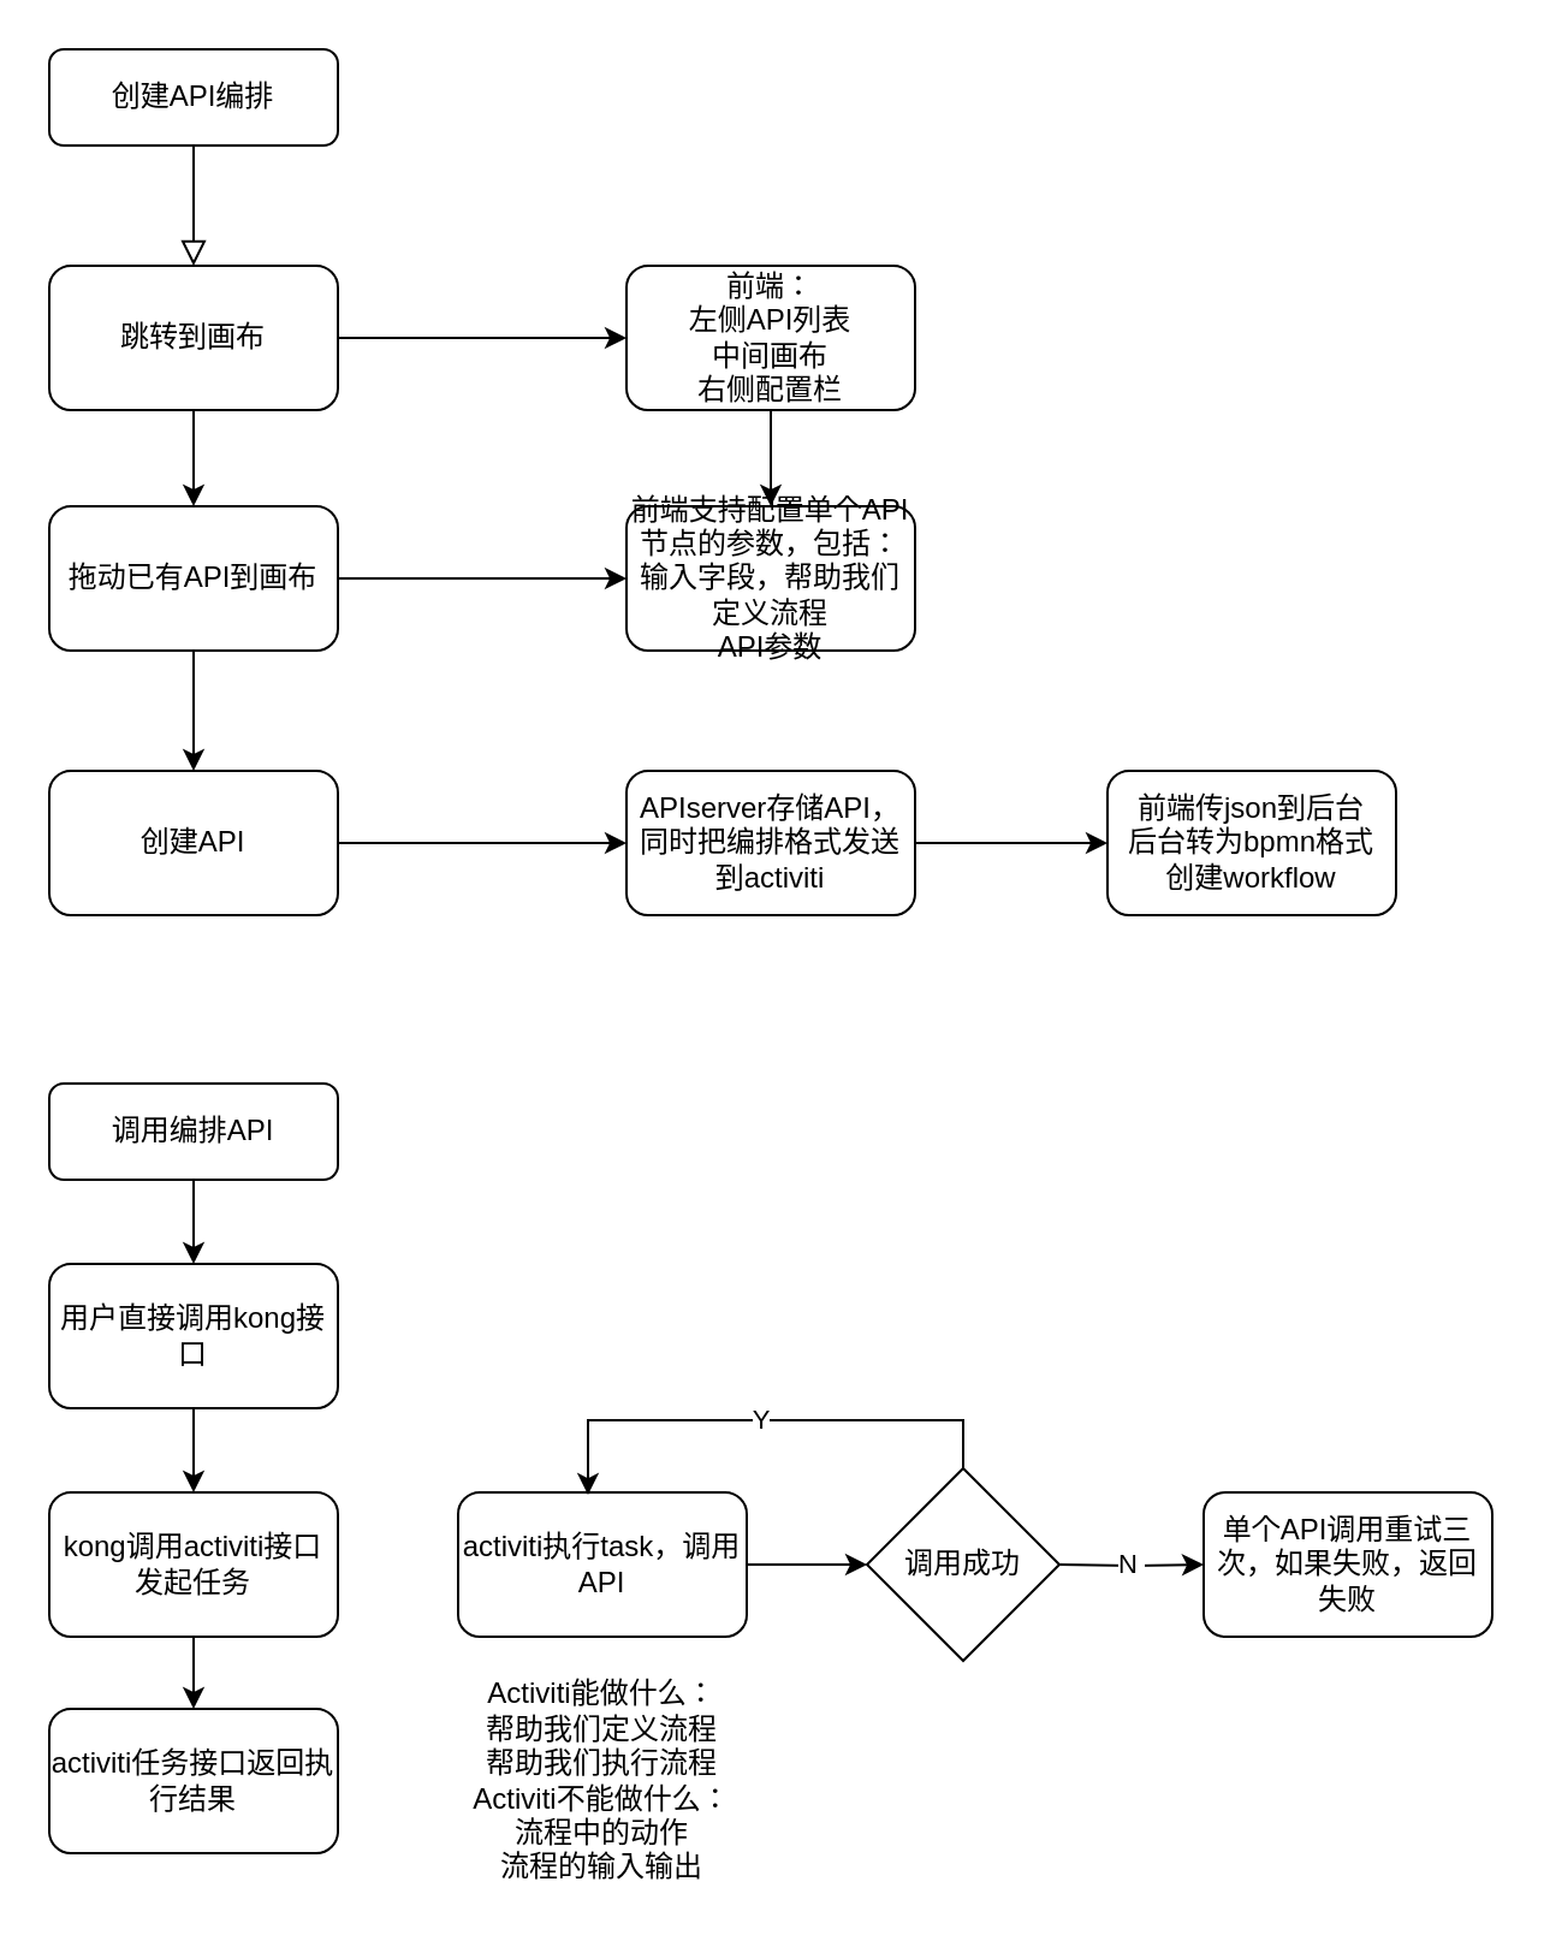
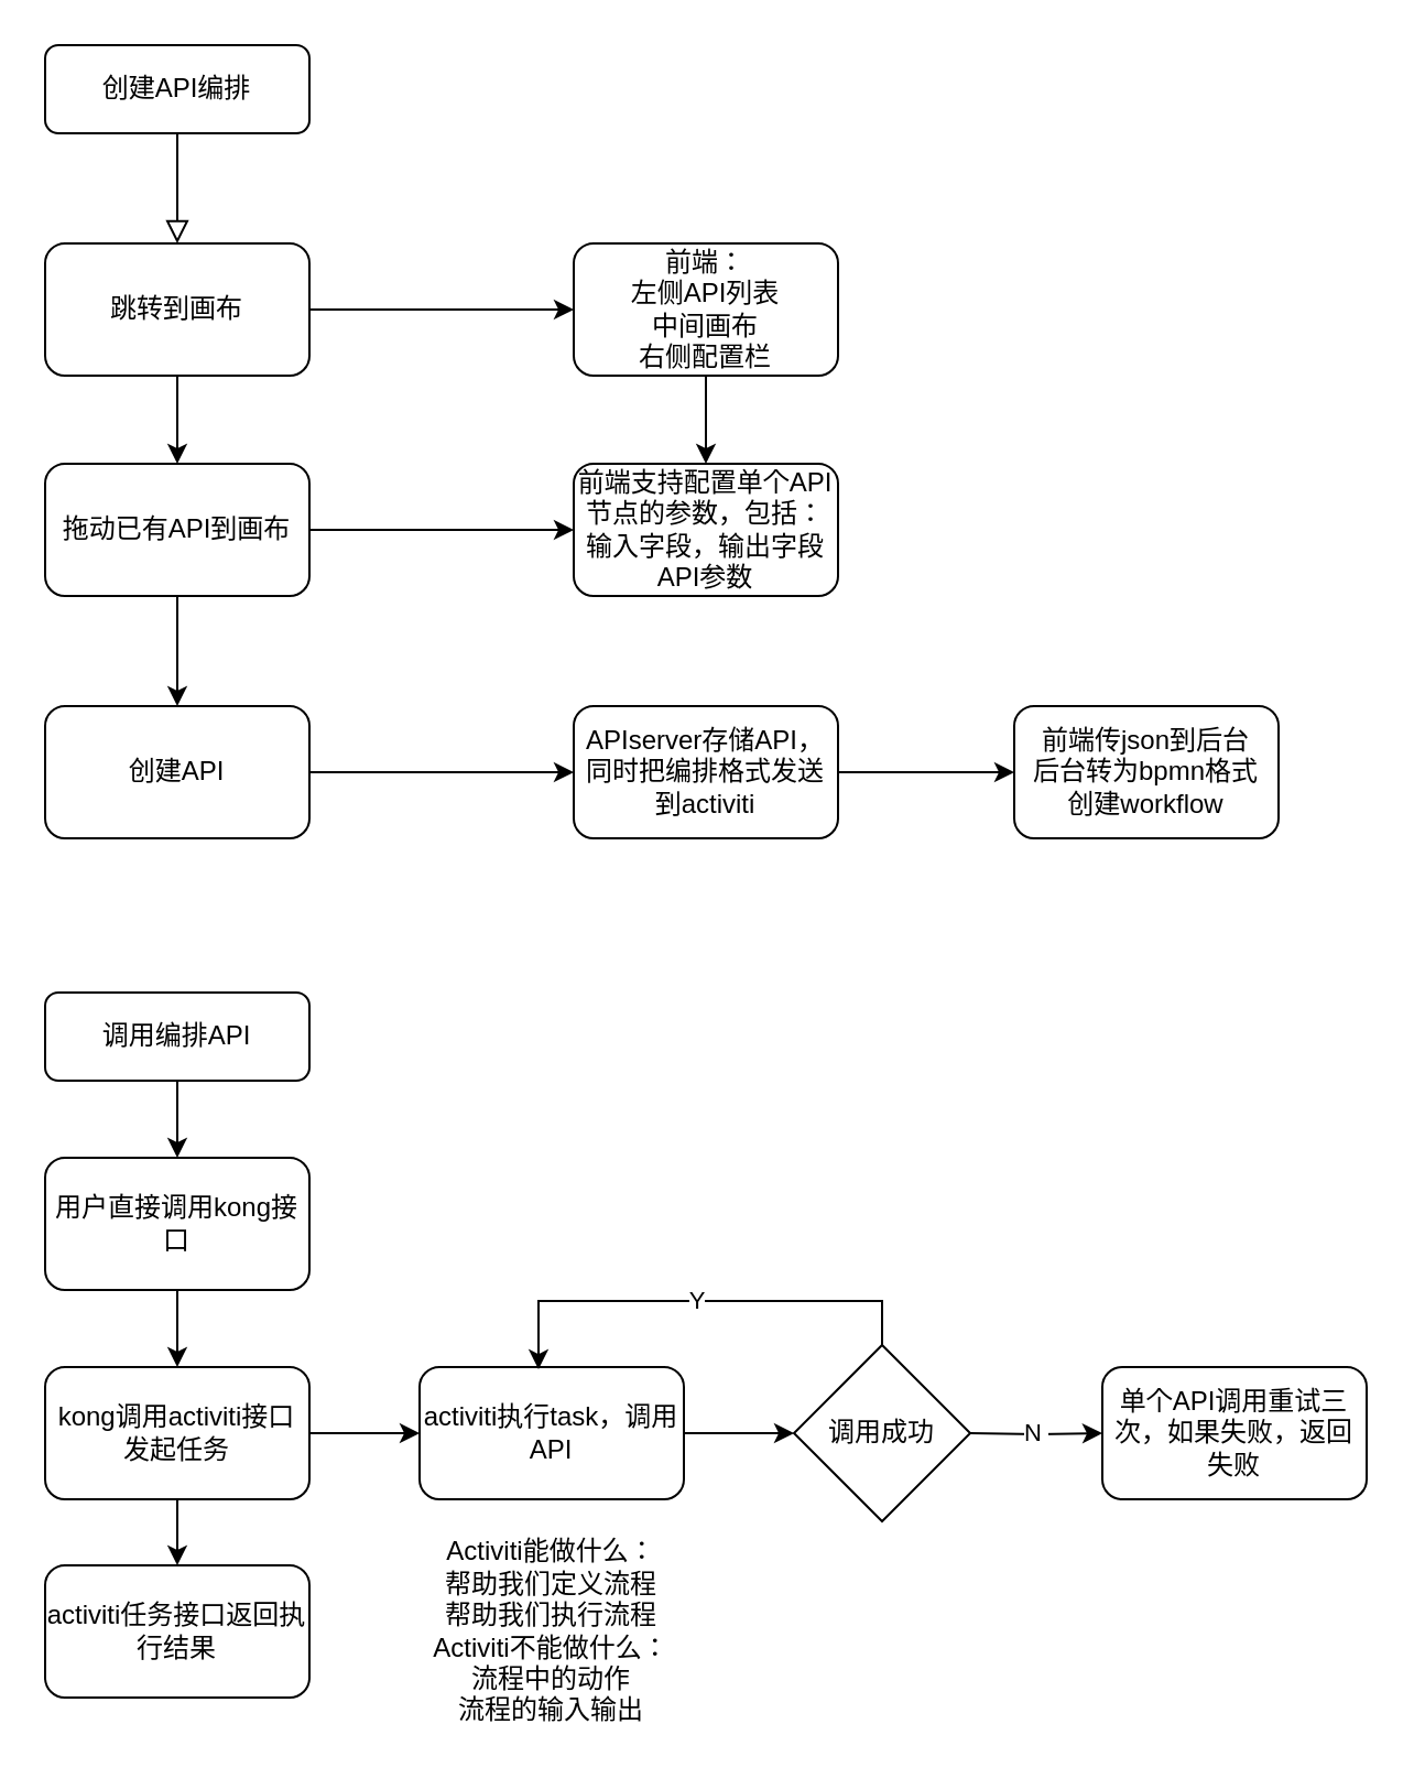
  <mxCell id="0" />
  <mxCell id="1" parent="0" />
  <mxCell id="2" value="" style="rounded=0;html=1;jettySize=auto;orthogonalLoop=1;fontSize=11;endArrow=block;endFill=0;endSize=8;strokeWidth=1;shadow=0;labelBackgroundColor=none;edgeStyle=orthogonalEdgeStyle;" parent="1" source="3" edge="1"><mxGeometry relative="1" as="geometry"><mxPoint x="80" y="110" as="targetPoint" /></mxGeometry></mxCell>
  <mxCell id="3" value="创建API编排" style="rounded=1;whiteSpace=wrap;html=1;fontSize=12;glass=0;strokeWidth=1;shadow=0;" parent="1" vertex="1"><mxGeometry x="20" y="20" width="120" height="40" as="geometry" /></mxCell>
  <mxCell id="4" value="" style="edgeStyle=orthogonalEdgeStyle;rounded=0;orthogonalLoop=1;jettySize=auto;html=1;" parent="1" source="6" target="9" edge="1"><mxGeometry relative="1" as="geometry" /></mxCell>
  <mxCell id="5" style="edgeStyle=orthogonalEdgeStyle;rounded=0;orthogonalLoop=1;jettySize=auto;html=1;exitX=1;exitY=0.5;exitDx=0;exitDy=0;" parent="1" source="6" target="13" edge="1"><mxGeometry relative="1" as="geometry" /></mxCell>
  <mxCell id="6" value="跳转到画布" style="rounded=1;whiteSpace=wrap;html=1;" parent="1" vertex="1"><mxGeometry x="20" y="110" width="120" height="60" as="geometry" /></mxCell>
  <mxCell id="7" value="" style="edgeStyle=orthogonalEdgeStyle;rounded=0;orthogonalLoop=1;jettySize=auto;html=1;" parent="1" source="9" target="11" edge="1"><mxGeometry relative="1" as="geometry" /></mxCell>
  <mxCell id="8" style="edgeStyle=orthogonalEdgeStyle;rounded=0;orthogonalLoop=1;jettySize=auto;html=1;" parent="1" source="9" target="14" edge="1"><mxGeometry relative="1" as="geometry" /></mxCell>
  <mxCell id="9" value="拖动已有API到画布" style="whiteSpace=wrap;html=1;rounded=1;" parent="1" vertex="1"><mxGeometry x="20" y="210" width="120" height="60" as="geometry" /></mxCell>
  <mxCell id="10" style="edgeStyle=orthogonalEdgeStyle;rounded=0;orthogonalLoop=1;jettySize=auto;html=1;" parent="1" source="11" edge="1"><mxGeometry relative="1" as="geometry"><mxPoint x="260" y="350" as="targetPoint" /></mxGeometry></mxCell>
  <mxCell id="11" value="创建API" style="whiteSpace=wrap;html=1;rounded=1;" parent="1" vertex="1"><mxGeometry x="20" y="320" width="120" height="60" as="geometry" /></mxCell>
  <mxCell id="12" value="" style="edgeStyle=orthogonalEdgeStyle;rounded=0;orthogonalLoop=1;jettySize=auto;html=1;" parent="1" source="13" target="14" edge="1"><mxGeometry relative="1" as="geometry" /></mxCell>
  <mxCell id="13" value="前端：&lt;br&gt;左侧API列表&lt;br&gt;中间画布&lt;br&gt;右侧配置栏" style="rounded=1;whiteSpace=wrap;html=1;" parent="1" vertex="1"><mxGeometry x="260" y="110" width="120" height="60" as="geometry" /></mxCell>
- <mxCell id="14" value="前端支持配置单个API节点的参数，包括：&lt;br&gt;输入字段，帮助我们定义流程&lt;br&gt;API参数" style="rounded=1;whiteSpace=wrap;html=1;" parent="1" vertex="1"><mxGeometry x="260" y="210" width="120" height="60" as="geometry" /></mxCell>
+ <mxCell id="14" value="前端支持配置单个API节点的参数，包括：&lt;br&gt;输入字段，输出字段&lt;br&gt;API参数" style="rounded=1;whiteSpace=wrap;html=1;" parent="1" vertex="1"><mxGeometry x="260" y="210" width="120" height="60" as="geometry" /></mxCell>
  <mxCell id="15" value="" style="edgeStyle=orthogonalEdgeStyle;rounded=0;orthogonalLoop=1;jettySize=auto;html=1;" parent="1" source="16" target="17" edge="1"><mxGeometry relative="1" as="geometry" /></mxCell>
  <mxCell id="16" value="APIserver存储API，同时把编排格式发送到activiti" style="rounded=1;whiteSpace=wrap;html=1;" parent="1" vertex="1"><mxGeometry x="260" y="320" width="120" height="60" as="geometry" /></mxCell>
  <mxCell id="17" value="&lt;span&gt;前端传json到后台&lt;/span&gt;&lt;br&gt;&lt;span&gt;后台转为bpmn格式&lt;/span&gt;&lt;br&gt;&lt;span&gt;创建workflow&lt;/span&gt;" style="whiteSpace=wrap;html=1;rounded=1;" parent="1" vertex="1"><mxGeometry x="460" y="320" width="120" height="60" as="geometry" /></mxCell>
  <mxCell id="18" value="" style="edgeStyle=orthogonalEdgeStyle;rounded=0;orthogonalLoop=1;jettySize=auto;html=1;" parent="1" source="19" target="21" edge="1"><mxGeometry relative="1" as="geometry" /></mxCell>
  <mxCell id="19" value="调用编排API" style="rounded=1;whiteSpace=wrap;html=1;fontSize=12;glass=0;strokeWidth=1;shadow=0;" parent="1" vertex="1"><mxGeometry x="20" y="450" width="120" height="40" as="geometry" /></mxCell>
  <mxCell id="20" value="" style="edgeStyle=orthogonalEdgeStyle;rounded=0;orthogonalLoop=1;jettySize=auto;html=1;" parent="1" source="21" target="24" edge="1"><mxGeometry relative="1" as="geometry" /></mxCell>
  <mxCell id="21" value="用户直接调用kong接口" style="whiteSpace=wrap;html=1;rounded=1;shadow=0;strokeWidth=1;glass=0;" parent="1" vertex="1"><mxGeometry x="20" y="525" width="120" height="60" as="geometry" /></mxCell>
  <mxCell id="22" value="" style="edgeStyle=orthogonalEdgeStyle;rounded=0;orthogonalLoop=1;jettySize=auto;html=1;" parent="1" source="24" target="25" edge="1"><mxGeometry relative="1" as="geometry" /></mxCell>
+ <mxCell id="23" value="" style="edgeStyle=orthogonalEdgeStyle;rounded=0;orthogonalLoop=1;jettySize=auto;html=1;" edge="1" parent="1" source="24" target="28"><mxGeometry relative="1" as="geometry" /></mxCell>
  <mxCell id="24" value="kong调用activiti接口发起任务" style="whiteSpace=wrap;html=1;rounded=1;shadow=0;strokeWidth=1;glass=0;" parent="1" vertex="1"><mxGeometry x="20" y="620" width="120" height="60" as="geometry" /></mxCell>
  <mxCell id="25" value="activiti任务接口返回执行结果" style="whiteSpace=wrap;html=1;rounded=1;shadow=0;strokeWidth=1;glass=0;" parent="1" vertex="1"><mxGeometry x="20" y="710" width="120" height="60" as="geometry" /></mxCell>
  <mxCell id="26" value="Activiti能做什么：&lt;br&gt;帮助我们定义流程&lt;br&gt;帮助我们执行流程&lt;br&gt;Activiti不能做什么：&lt;br&gt;流程中的动作&lt;br&gt;流程的输入输出" style="text;html=1;strokeColor=none;fillColor=none;align=center;verticalAlign=middle;whiteSpace=wrap;rounded=0;" parent="1" vertex="1"><mxGeometry x="100" y="690" width="300" height="100" as="geometry" /></mxCell>
  <mxCell id="27" value="" style="edgeStyle=orthogonalEdgeStyle;rounded=0;orthogonalLoop=1;jettySize=auto;html=1;" edge="1" parent="1" source="28"><mxGeometry relative="1" as="geometry"><mxPoint x="360" y="650" as="targetPoint" /></mxGeometry></mxCell>
  <mxCell id="28" value="activiti执行task，调用API" style="rounded=1;whiteSpace=wrap;html=1;" vertex="1" parent="1"><mxGeometry x="190" y="620" width="120" height="60" as="geometry" /></mxCell>
  <mxCell id="29" value="Y" style="edgeStyle=orthogonalEdgeStyle;rounded=0;orthogonalLoop=1;jettySize=auto;html=1;entryX=0.45;entryY=0.017;entryDx=0;entryDy=0;entryPerimeter=0;exitX=0.5;exitY=0;exitDx=0;exitDy=0;" edge="1" parent="1" source="32" target="28"><mxGeometry relative="1" as="geometry"><mxPoint x="400" y="590" as="sourcePoint" /></mxGeometry></mxCell>
  <mxCell id="30" value="N&amp;nbsp;" style="edgeStyle=orthogonalEdgeStyle;rounded=0;orthogonalLoop=1;jettySize=auto;html=1;" edge="1" parent="1" target="31"><mxGeometry relative="1" as="geometry"><mxPoint x="440" y="650" as="sourcePoint" /></mxGeometry></mxCell>
  <mxCell id="31" value="单个API调用重试三次，如果失败，返回失败" style="whiteSpace=wrap;html=1;rounded=1;" vertex="1" parent="1"><mxGeometry x="500" y="620" width="120" height="60" as="geometry" /></mxCell>
  <mxCell id="32" value="调用成功" style="rhombus;whiteSpace=wrap;html=1;" vertex="1" parent="1"><mxGeometry x="360" y="610" width="80" height="80" as="geometry" /></mxCell>
